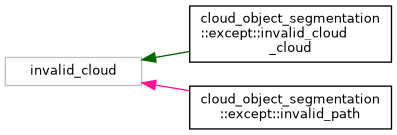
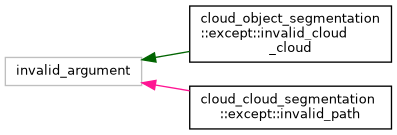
  digraph {
    rankdir=LR
    node [color=black fillcolor=white fontname=Helvetica fontsize=10 shape=record style=filled]
    edge [dir=back fontname=Helvetica fontsize=10 labelfontname=Helvetica labelfontsize=10 style=solid]
-   n1 [color=grey75 height=0.2 label=invalid_cloud width=0.4]
+   n1 [color=grey75 height=0.2 label=invalid_argument width=0.4]
    n2 [height=0.2 label="cloud_object_segmentation\l::except::invalid_cloud\l_cloud" width=0.4]
-   n3 [height=0.2 label="cloud_object_segmentation\l::except::invalid_path" width=0.4]
+   n3 [height=0.2 label="cloud_cloud_segmentation\l::except::invalid_path" width=0.4]
    n1 -> n2 [color=darkgreen]
    n1 -> n3 [color=deeppink]
  }
